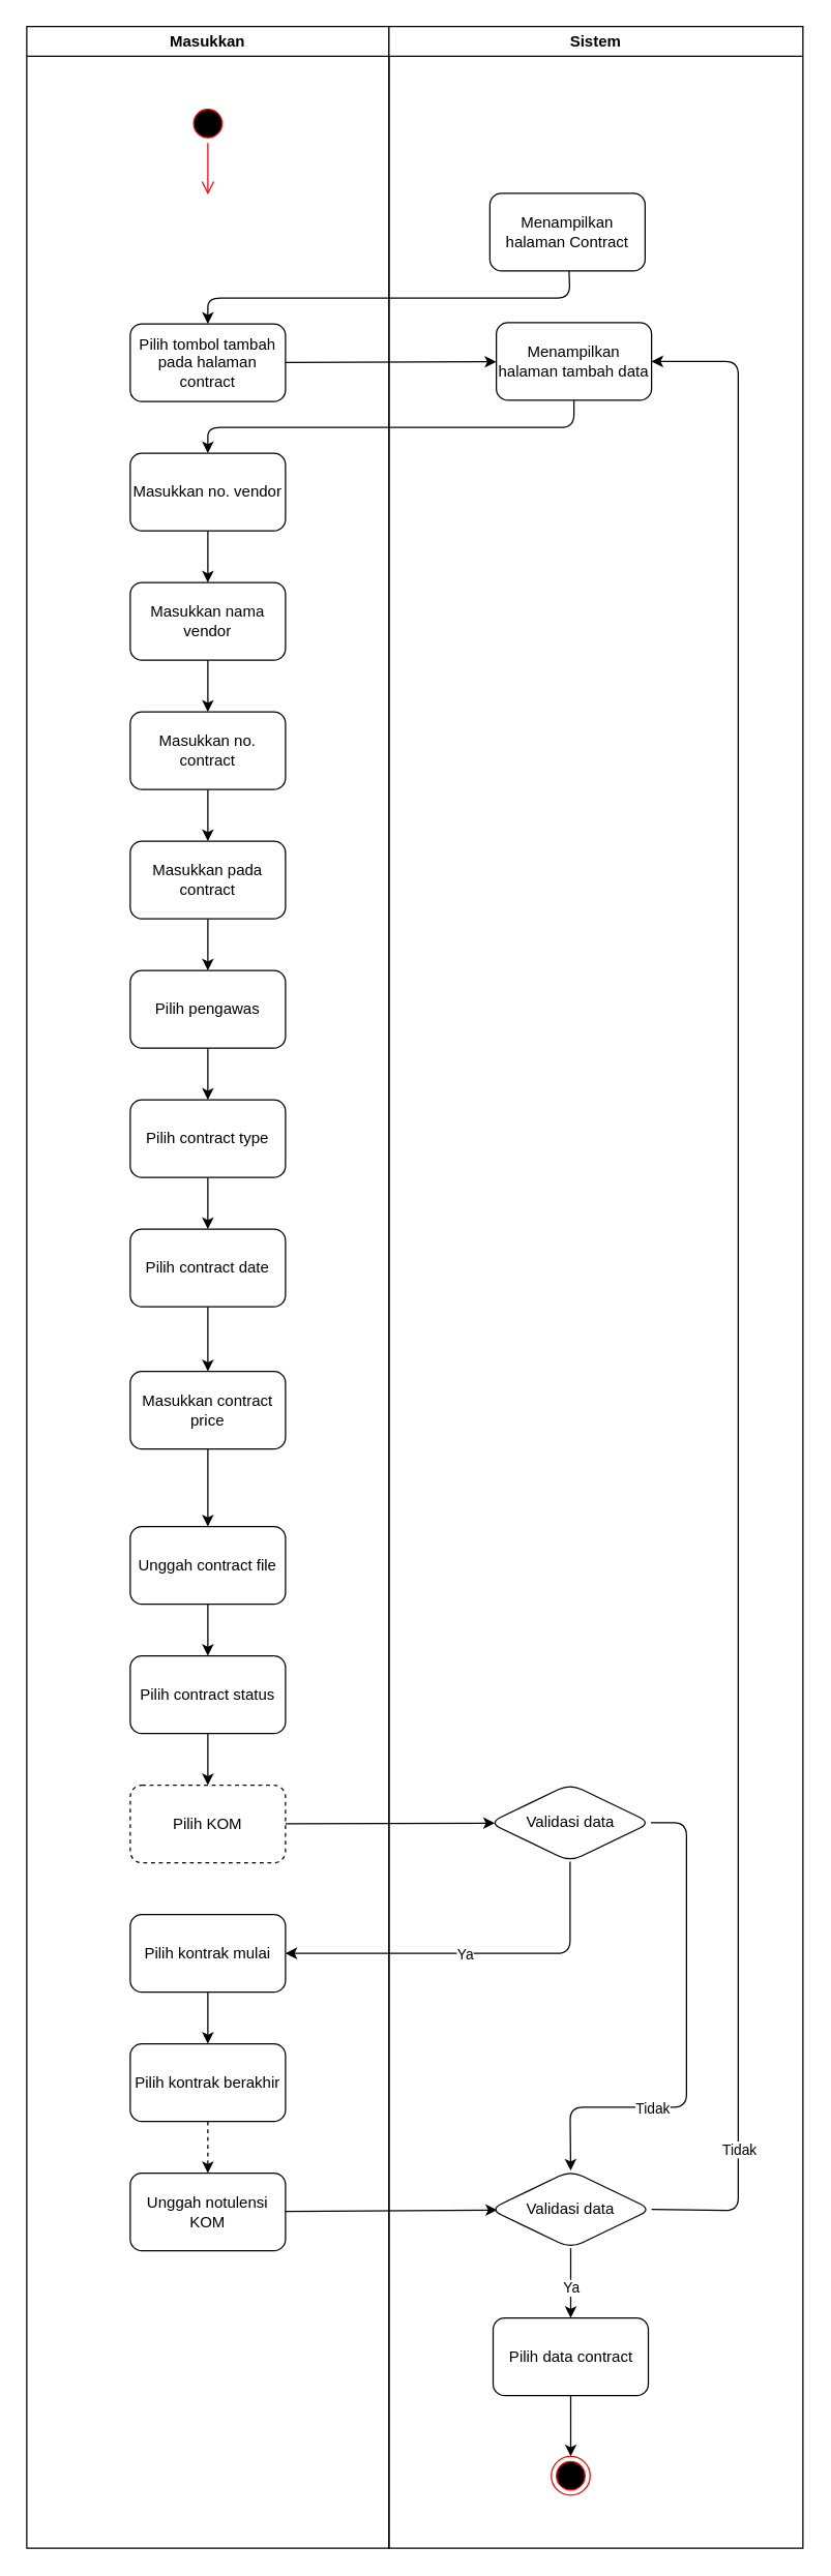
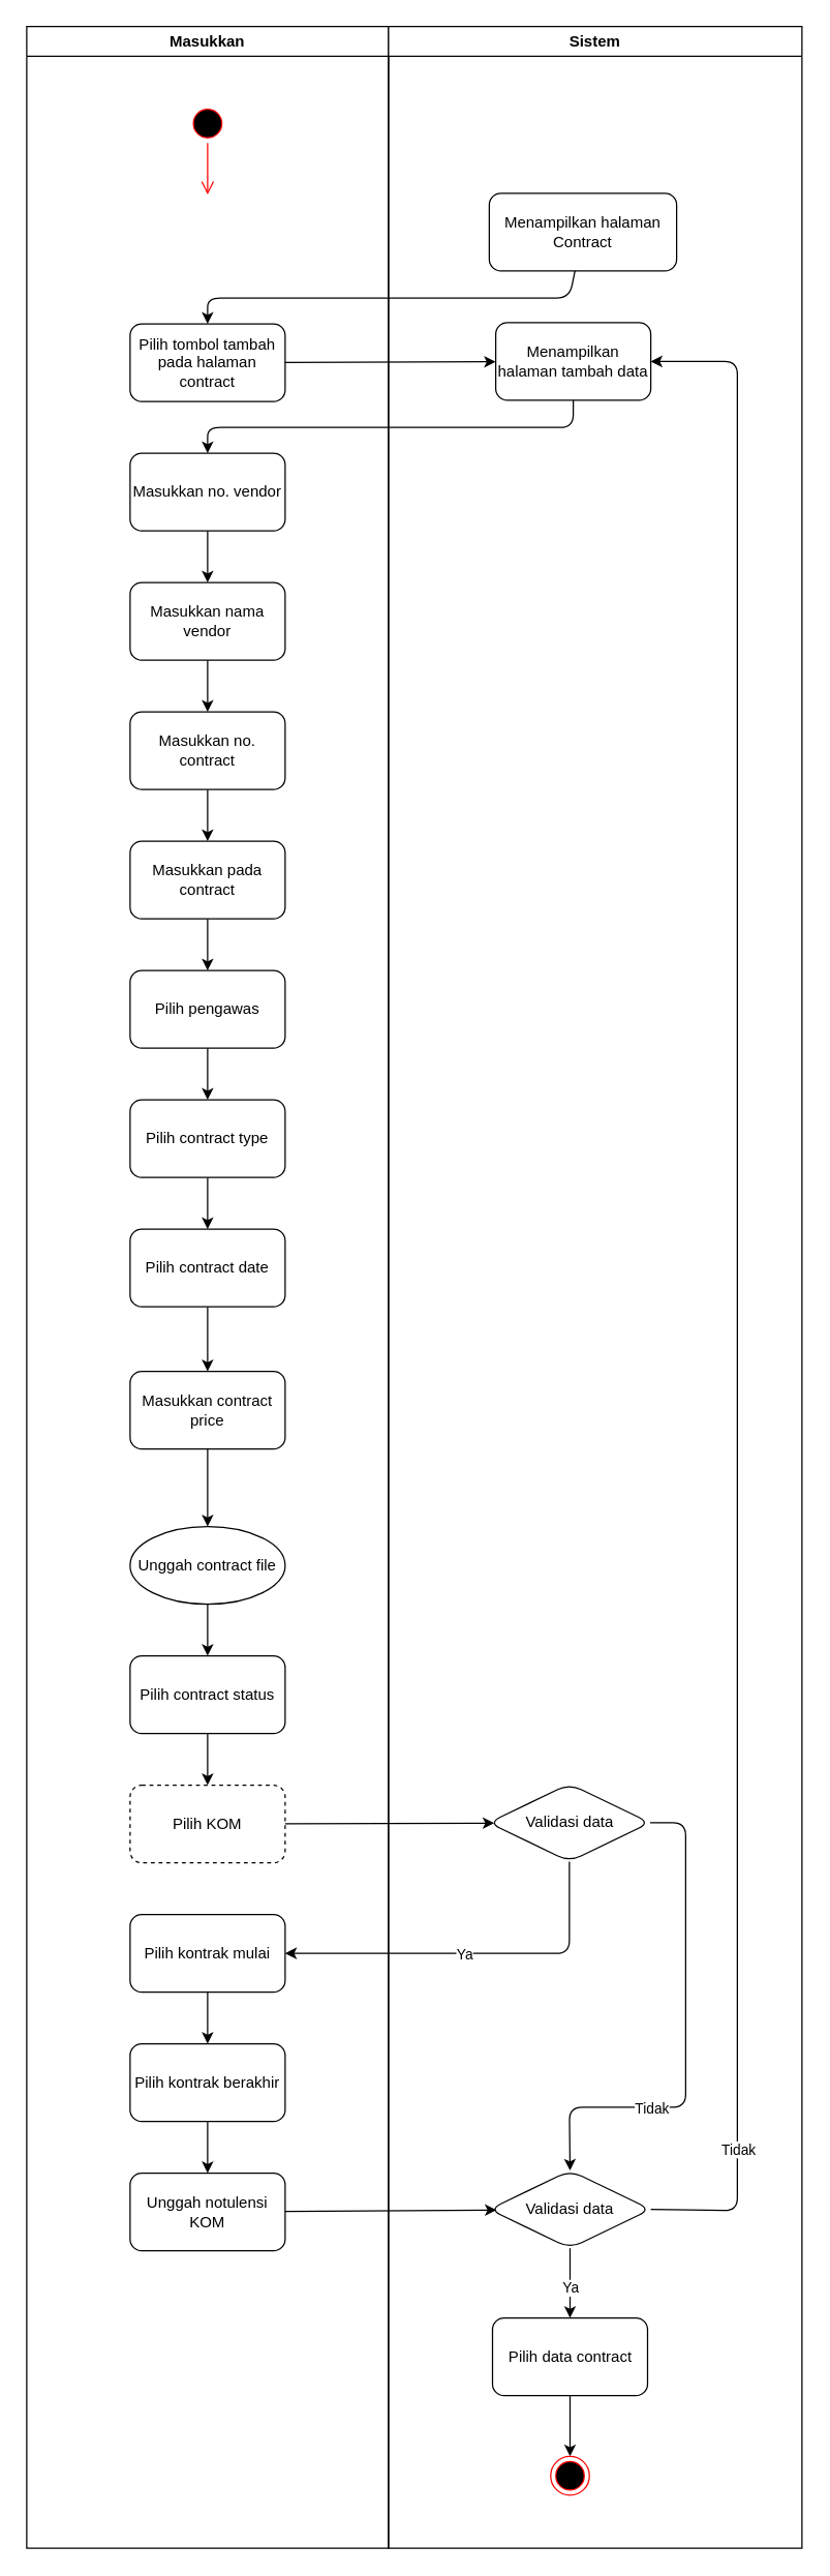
  <mxCell id="0" />
  <mxCell id="1" parent="0" />
  <mxCell id="2" value="Masukkan" style="swimlane;whiteSpace=wrap;html=1;" parent="1" vertex="1"><mxGeometry x="20" y="20" width="280" height="1950" as="geometry" /></mxCell>
  <mxCell id="3" value="" style="ellipse;html=1;shape=startState;fillColor=#000000;strokeColor=#ff0000;" parent="2" vertex="1"><mxGeometry x="125" y="60" width="30" height="30" as="geometry" /></mxCell>
  <mxCell id="4" value="" style="edgeStyle=orthogonalEdgeStyle;html=1;verticalAlign=bottom;endArrow=open;endSize=8;strokeColor=#ff0000;" parent="2" source="3" edge="1"><mxGeometry relative="1" as="geometry"><mxPoint x="140" y="130" as="targetPoint" /></mxGeometry></mxCell>
  <mxCell id="5" value="Pilih tombol tambah pada halaman contract" style="rounded=1;whiteSpace=wrap;html=1;" parent="2" vertex="1"><mxGeometry x="80" y="230" width="120" height="60" as="geometry" /></mxCell>
  <mxCell id="6" value="" style="edgeStyle=none;html=1;" parent="2" source="7" target="9" edge="1"><mxGeometry relative="1" as="geometry" /></mxCell>
  <mxCell id="7" value="Masukkan no. vendor" style="rounded=1;whiteSpace=wrap;html=1;" parent="2" vertex="1"><mxGeometry x="80" y="330" width="120" height="60" as="geometry" /></mxCell>
  <mxCell id="8" value="" style="edgeStyle=none;html=1;" parent="2" source="9" target="11" edge="1"><mxGeometry relative="1" as="geometry" /></mxCell>
  <mxCell id="9" value="Masukkan nama vendor" style="rounded=1;whiteSpace=wrap;html=1;" parent="2" vertex="1"><mxGeometry x="80" y="430" width="120" height="60" as="geometry" /></mxCell>
  <mxCell id="10" value="" style="edgeStyle=none;html=1;" parent="2" source="11" target="13" edge="1"><mxGeometry relative="1" as="geometry" /></mxCell>
  <mxCell id="11" value="Masukkan no. contract" style="rounded=1;whiteSpace=wrap;html=1;" parent="2" vertex="1"><mxGeometry x="80" y="530" width="120" height="60" as="geometry" /></mxCell>
  <mxCell id="12" value="" style="edgeStyle=none;html=1;" parent="2" source="13" target="15" edge="1"><mxGeometry relative="1" as="geometry" /></mxCell>
  <mxCell id="13" value="Masukkan pada contract" style="rounded=1;whiteSpace=wrap;html=1;" parent="2" vertex="1"><mxGeometry x="80" y="630" width="120" height="60" as="geometry" /></mxCell>
  <mxCell id="14" value="" style="edgeStyle=none;html=1;" parent="2" source="15" target="20" edge="1"><mxGeometry relative="1" as="geometry" /></mxCell>
  <mxCell id="15" value="Pilih pengawas" style="rounded=1;whiteSpace=wrap;html=1;" parent="2" vertex="1"><mxGeometry x="80" y="730" width="120" height="60" as="geometry" /></mxCell>
  <mxCell id="16" value="" style="edgeStyle=none;html=1;" parent="2" source="17" target="18" edge="1"><mxGeometry relative="1" as="geometry" /></mxCell>
  <mxCell id="17" value="Pilih contract date" style="rounded=1;whiteSpace=wrap;html=1;" parent="2" vertex="1"><mxGeometry x="80" y="930" width="120" height="60" as="geometry" /></mxCell>
  <mxCell id="18" value="Masukkan contract price" style="rounded=1;whiteSpace=wrap;html=1;" parent="2" vertex="1"><mxGeometry x="80" y="1040" width="120" height="60" as="geometry" /></mxCell>
  <mxCell id="19" value="" style="edgeStyle=none;html=1;" parent="2" source="20" target="17" edge="1"><mxGeometry relative="1" as="geometry" /></mxCell>
  <mxCell id="20" value="&lt;span style=&quot;color: rgb(0, 0, 0);&quot;&gt;Pilih contract type&lt;/span&gt;" style="rounded=1;whiteSpace=wrap;html=1;" parent="2" vertex="1"><mxGeometry x="80" y="830" width="120" height="60" as="geometry" /></mxCell>
  <mxCell id="21" value="Sistem" style="swimlane;whiteSpace=wrap;html=1;" parent="1" vertex="1"><mxGeometry x="300" y="20" width="320" height="1950" as="geometry" /></mxCell>
- <mxCell id="22" value="Menampilkan halaman Contract" style="rounded=1;whiteSpace=wrap;html=1;" parent="21" vertex="1"><mxGeometry x="78" y="129" width="120" height="60" as="geometry" /></mxCell>
+ <mxCell id="22" value="Menampilkan halaman Contract" style="rounded=1;whiteSpace=wrap;html=1;" parent="21" vertex="1"><mxGeometry x="78" y="129" width="145" height="60" as="geometry" /></mxCell>
  <mxCell id="23" value="Menampilkan halaman tambah data" style="rounded=1;whiteSpace=wrap;html=1;" parent="21" vertex="1"><mxGeometry x="83" y="229" width="120" height="60" as="geometry" /></mxCell>
  <mxCell id="24" style="edgeStyle=none;html=1;entryX=0.5;entryY=0;entryDx=0;entryDy=0;" parent="21" source="26" target="31" edge="1"><mxGeometry relative="1" as="geometry"><mxPoint x="140" y="1639" as="targetPoint" /><Array as="points"><mxPoint x="230" y="1389" /><mxPoint x="230" y="1609" /><mxPoint x="140" y="1609" /></Array></mxGeometry></mxCell>
  <mxCell id="25" value="Tidak" style="edgeLabel;html=1;align=center;verticalAlign=middle;resizable=0;points=[];" parent="24" vertex="1" connectable="0"><mxGeometry x="0.418" relative="1" as="geometry"><mxPoint as="offset" /></mxGeometry></mxCell>
  <mxCell id="26" value="Validasi data" style="rhombus;whiteSpace=wrap;html=1;rounded=1;" parent="21" vertex="1"><mxGeometry x="77.5" y="1359" width="125" height="60" as="geometry" /></mxCell>
  <mxCell id="27" value="" style="edgeStyle=none;html=1;" parent="21" source="31" target="33" edge="1"><mxGeometry relative="1" as="geometry" /></mxCell>
  <mxCell id="28" value="Ya" style="edgeLabel;html=1;align=center;verticalAlign=middle;resizable=0;points=[];" parent="27" vertex="1" connectable="0"><mxGeometry x="0.093" relative="1" as="geometry"><mxPoint as="offset" /></mxGeometry></mxCell>
  <mxCell id="29" style="edgeStyle=none;html=1;entryX=1;entryY=0.5;entryDx=0;entryDy=0;exitX=1;exitY=0.5;exitDx=0;exitDy=0;" parent="21" source="31" target="23" edge="1"><mxGeometry relative="1" as="geometry"><Array as="points"><mxPoint x="270" y="1689" /><mxPoint x="270" y="1588" /><mxPoint x="270" y="259" /></Array></mxGeometry></mxCell>
  <mxCell id="30" value="Tidak" style="edgeLabel;html=1;align=center;verticalAlign=middle;resizable=0;points=[];" parent="29" vertex="1" connectable="0"><mxGeometry x="-0.853" relative="1" as="geometry"><mxPoint as="offset" /></mxGeometry></mxCell>
  <mxCell id="31" value="Validasi data" style="rhombus;whiteSpace=wrap;html=1;rounded=1;" parent="21" vertex="1"><mxGeometry x="78" y="1658" width="125" height="60" as="geometry" /></mxCell>
  <mxCell id="32" value="" style="edgeStyle=none;html=1;" parent="21" source="33" target="34" edge="1"><mxGeometry relative="1" as="geometry" /></mxCell>
  <mxCell id="33" value="Pilih data contract" style="rounded=1;whiteSpace=wrap;html=1;" parent="21" vertex="1"><mxGeometry x="80.5" y="1772" width="120" height="60" as="geometry" /></mxCell>
  <mxCell id="34" value="" style="ellipse;html=1;shape=endState;fillColor=#000000;strokeColor=#ff0000;" parent="21" vertex="1"><mxGeometry x="125.5" y="1879" width="30" height="30" as="geometry" /></mxCell>
  <mxCell id="35" value="" style="edgeStyle=none;html=1;" parent="1" source="5" target="23" edge="1"><mxGeometry relative="1" as="geometry" /></mxCell>
  <mxCell id="36" value="" style="edgeStyle=none;html=1;" parent="1" source="37" target="40" edge="1"><mxGeometry relative="1" as="geometry" /></mxCell>
- <mxCell id="37" value="Unggah contract file" style="rounded=1;whiteSpace=wrap;html=1;" parent="1" vertex="1"><mxGeometry x="100" y="1180" width="120" height="60" as="geometry" /></mxCell>
+ <mxCell id="37" value="Unggah contract file" style="ellipse;whiteSpace=wrap;html=1;" parent="1" vertex="1"><mxGeometry x="100" y="1180" width="120" height="60" as="geometry" /></mxCell>
  <mxCell id="38" value="" style="edgeStyle=none;html=1;" parent="1" source="18" target="37" edge="1"><mxGeometry relative="1" as="geometry" /></mxCell>
  <mxCell id="39" value="" style="edgeStyle=none;html=1;" parent="1" source="40" target="41" edge="1"><mxGeometry relative="1" as="geometry" /></mxCell>
  <mxCell id="40" value="Pilih contract status" style="rounded=1;whiteSpace=wrap;html=1;" parent="1" vertex="1"><mxGeometry x="100" y="1280" width="120" height="60" as="geometry" /></mxCell>
  <mxCell id="41" value="Pilih KOM" style="rounded=1;whiteSpace=wrap;html=1;dashed=1;" parent="1" vertex="1"><mxGeometry x="100" y="1380" width="120" height="60" as="geometry" /></mxCell>
  <mxCell id="42" value="" style="edgeStyle=none;html=1;" parent="1" source="43" target="45" edge="1"><mxGeometry relative="1" as="geometry" /></mxCell>
  <mxCell id="43" value="Pilih kontrak mulai" style="rounded=1;whiteSpace=wrap;html=1;" parent="1" vertex="1"><mxGeometry x="100" y="1480" width="120" height="60" as="geometry" /></mxCell>
- <mxCell id="44" value="" style="edgeStyle=none;html=1;dashed=1;" parent="1" source="45" target="46" edge="1"><mxGeometry relative="1" as="geometry" /></mxCell>
+ <mxCell id="44" value="" style="edgeStyle=none;html=1;" parent="1" source="45" target="46" edge="1"><mxGeometry relative="1" as="geometry" /></mxCell>
  <mxCell id="45" value="Pilih kontrak berakhir" style="rounded=1;whiteSpace=wrap;html=1;" parent="1" vertex="1"><mxGeometry x="100" y="1580" width="120" height="60" as="geometry" /></mxCell>
  <mxCell id="46" value="Unggah notulensi KOM" style="rounded=1;whiteSpace=wrap;html=1;" parent="1" vertex="1"><mxGeometry x="100" y="1680" width="120" height="60" as="geometry" /></mxCell>
  <mxCell id="47" style="edgeStyle=none;html=1;entryX=0.035;entryY=0.505;entryDx=0;entryDy=0;entryPerimeter=0;" parent="1" source="41" target="26" edge="1"><mxGeometry relative="1" as="geometry" /></mxCell>
  <mxCell id="48" style="edgeStyle=none;html=1;entryX=1;entryY=0.5;entryDx=0;entryDy=0;" parent="1" source="26" target="43" edge="1"><mxGeometry relative="1" as="geometry"><Array as="points"><mxPoint x="440" y="1510" /></Array></mxGeometry></mxCell>
  <mxCell id="49" value="Ya" style="edgeLabel;html=1;align=center;verticalAlign=middle;resizable=0;points=[];" parent="48" vertex="1" connectable="0"><mxGeometry x="0.052" relative="1" as="geometry"><mxPoint as="offset" /></mxGeometry></mxCell>
  <mxCell id="50" style="edgeStyle=none;html=1;entryX=0.045;entryY=0.508;entryDx=0;entryDy=0;entryPerimeter=0;" parent="1" source="46" target="31" edge="1"><mxGeometry relative="1" as="geometry" /></mxCell>
  <mxCell id="51" style="edgeStyle=none;html=1;entryX=0.5;entryY=0;entryDx=0;entryDy=0;" parent="1" source="22" target="5" edge="1"><mxGeometry relative="1" as="geometry"><Array as="points"><mxPoint x="440" y="230" /><mxPoint x="160" y="230" /></Array></mxGeometry></mxCell>
  <mxCell id="52" style="edgeStyle=none;html=1;entryX=0.5;entryY=0;entryDx=0;entryDy=0;" parent="1" source="23" target="7" edge="1"><mxGeometry relative="1" as="geometry"><Array as="points"><mxPoint x="443" y="330" /><mxPoint x="160" y="330" /></Array></mxGeometry></mxCell>
